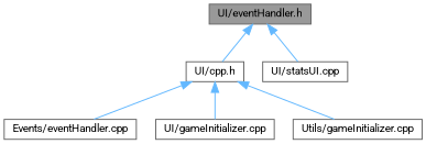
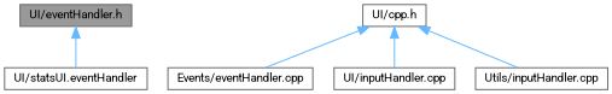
  digraph {
    fontname=Roboto
    node [color=grey40 fillcolor=white fontname=Roboto fontsize=10 shape=box style=filled]
    edge [color=steelblue1 dir=back fontname=Roboto fontsize=10 labelfontname=Helvetica labelfontsize=10 style=solid]
    n1 [color=gray40 fillcolor=grey60 fontcolor=black height=0.2 label="UI/eventHandler.h" width=0.4]
    n2 [height=0.2 label="UI/cpp.h" width=0.4]
-   n3 [height=0.2 label="UI/statsUI.cpp" width=0.4]
+   n3 [height=0.2 label="UI/statsUI.eventHandler" width=0.4]
    n4 [height=0.2 label="Events/eventHandler.cpp" width=0.4]
-   n5 [height=0.2 label="UI/gameInitializer.cpp" width=0.4]
-   n6 [height=0.2 label="Utils/gameInitializer.cpp" width=0.4]
-   n1 -> n2
+   n5 [height=0.2 label="UI/inputHandler.cpp" width=0.4]
+   n6 [height=0.2 label="Utils/inputHandler.cpp" width=0.4]
    n1 -> n3
    n2 -> n4
    n2 -> n5
    n2 -> n6
  }
